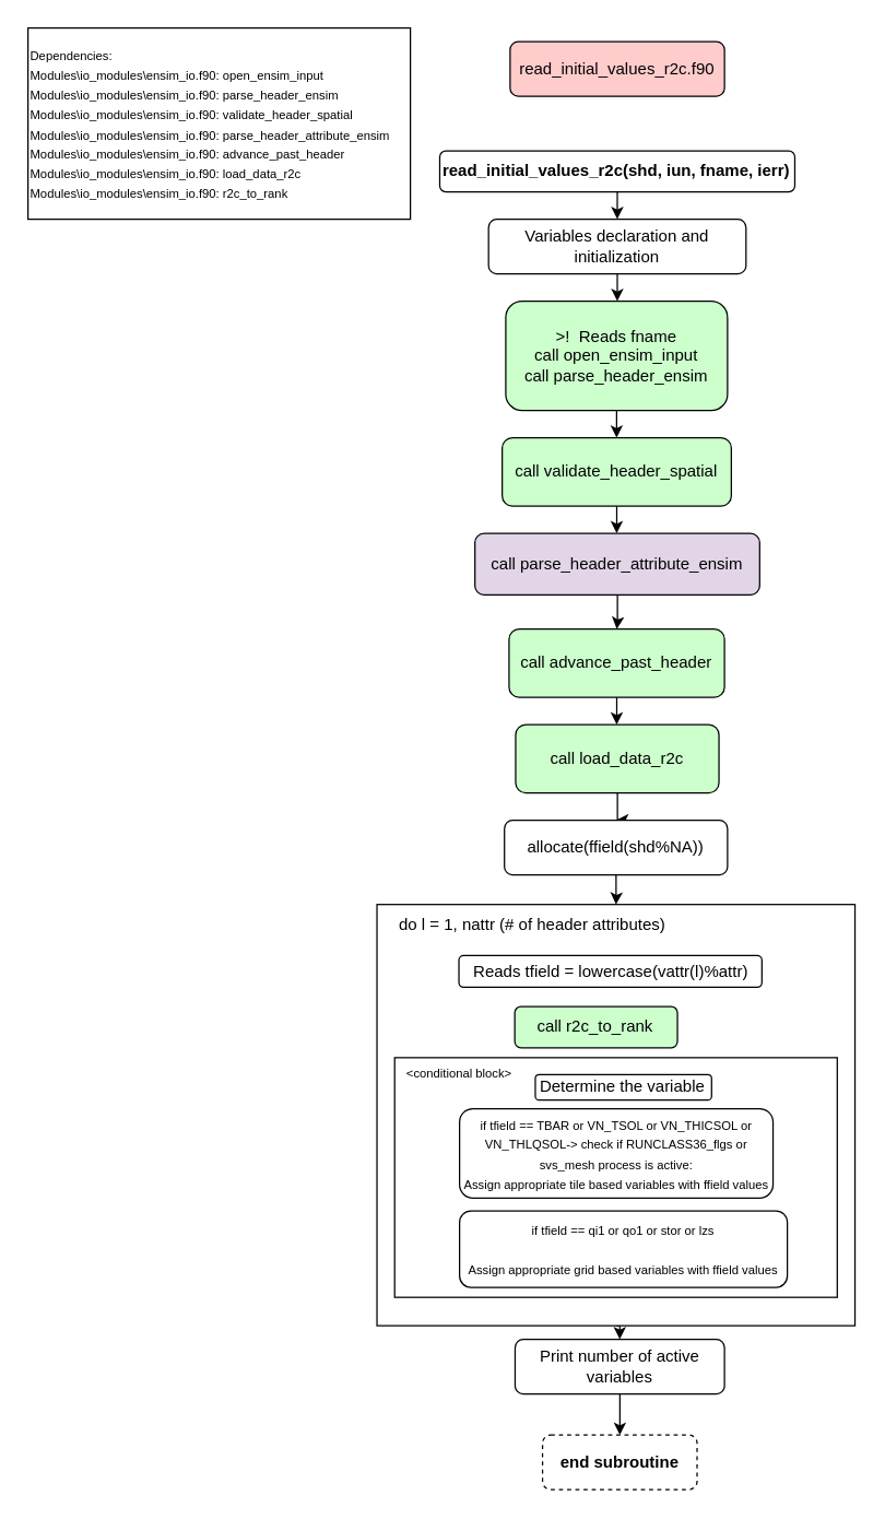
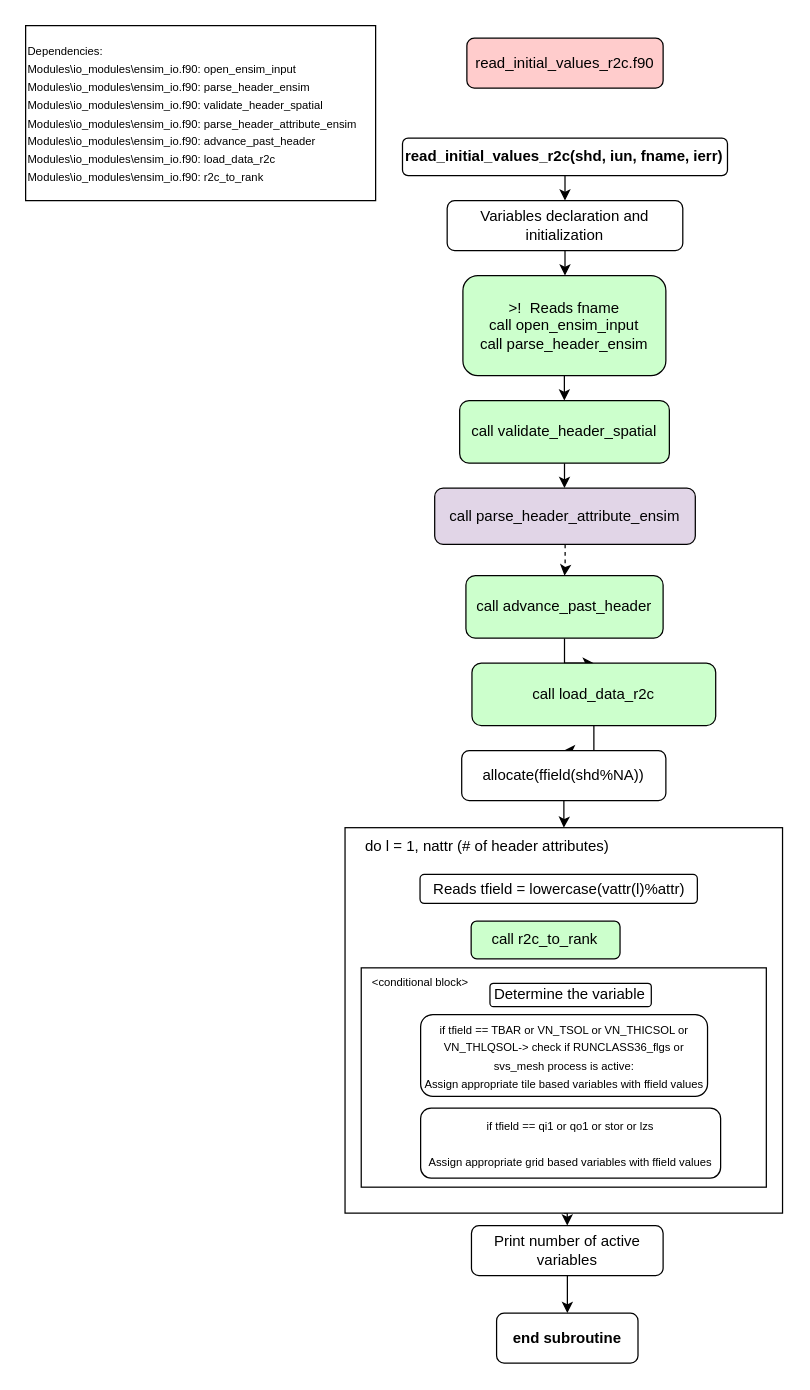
  <mxCell id="0" />
  <mxCell id="1" parent="0" />
  <mxCell id="2" value="read_initial_values_r2c.f90" style="rounded=1;whiteSpace=wrap;html=1;fillColor=#FFCCCC;" vertex="1" parent="1"><mxGeometry x="373" y="30" width="157" height="40" as="geometry" /></mxCell>
  <mxCell id="3" value="&lt;div&gt;&lt;font style=&quot;font-size: 9px;&quot;&gt;Dependencies:&lt;/font&gt;&lt;/div&gt;&lt;div&gt;&lt;div&gt;&lt;font style=&quot;font-size: 9px;&quot;&gt;Modules\io_modules\ensim_io.f90: open_ensim_input&lt;/font&gt;&lt;/div&gt;&lt;div&gt;&lt;font style=&quot;font-size: 9px;&quot;&gt;Modules\io_modules\ensim_io.f90: parse_header_ensim&lt;/font&gt;&lt;/div&gt;&lt;div&gt;&lt;font style=&quot;font-size: 9px;&quot;&gt;Modules\io_modules\ensim_io.f90: validate_header_spatial&lt;/font&gt;&lt;/div&gt;&lt;div&gt;&lt;font style=&quot;font-size: 9px;&quot;&gt;Modules\io_modules\ensim_io.f90: parse_header_attribute_ensim&lt;/font&gt;&lt;/div&gt;&lt;div&gt;&lt;font style=&quot;font-size: 9px;&quot;&gt;Modules\io_modules\ensim_io.f90: advance_past_header&lt;/font&gt;&lt;/div&gt;&lt;div&gt;&lt;font style=&quot;font-size: 9px;&quot;&gt;Modules\io_modules\ensim_io.f90: load_data_r2c&lt;/font&gt;&lt;/div&gt;&lt;div&gt;&lt;font style=&quot;font-size: 9px;&quot;&gt;Modules\io_modules\ensim_io.f90: r2c_to_rank&lt;/font&gt;&lt;/div&gt;&lt;/div&gt;" style="rounded=0;whiteSpace=wrap;html=1;align=left;" vertex="1" parent="1"><mxGeometry x="20" y="20" width="280" height="140" as="geometry" /></mxCell>
  <mxCell id="4" style="edgeStyle=orthogonalEdgeStyle;rounded=0;orthogonalLoop=1;jettySize=auto;html=1;" edge="1" parent="1" source="5" target="7"><mxGeometry relative="1" as="geometry" /></mxCell>
  <mxCell id="5" value="read_initial_values_r2c(shd, iun, fname, ierr)" style="rounded=1;whiteSpace=wrap;html=1;fontStyle=1" vertex="1" parent="1"><mxGeometry x="321.49" y="110" width="260" height="30" as="geometry" /></mxCell>
  <mxCell id="6" value="" style="edgeStyle=orthogonalEdgeStyle;rounded=0;orthogonalLoop=1;jettySize=auto;html=1;" edge="1" parent="1" source="7" target="9"><mxGeometry relative="1" as="geometry" /></mxCell>
  <mxCell id="7" value="&lt;span style=&quot;font-weight: normal;&quot;&gt;Variables declaration and initialization&lt;/span&gt;" style="rounded=1;whiteSpace=wrap;html=1;fontStyle=1" vertex="1" parent="1"><mxGeometry x="357.24" y="160" width="188.5" height="40" as="geometry" /></mxCell>
  <mxCell id="8" value="" style="edgeStyle=orthogonalEdgeStyle;rounded=0;orthogonalLoop=1;jettySize=auto;html=1;" edge="1" parent="1" source="9" target="11"><mxGeometry relative="1" as="geometry" /></mxCell>
  <mxCell id="9" value="&lt;div&gt;&lt;span style=&quot;font-weight: normal;&quot;&gt;&lt;br&gt;&lt;/span&gt;&lt;/div&gt;&lt;span style=&quot;font-weight: normal;&quot;&gt;&amp;gt;!&amp;nbsp; Reads fname&lt;/span&gt;&lt;div&gt;&lt;span style=&quot;font-weight: normal;&quot;&gt;call open_ensim_input&lt;/span&gt;&lt;/div&gt;&lt;div&gt;&lt;span style=&quot;font-weight: 400;&quot;&gt;call parse_header_ensim&lt;/span&gt;&lt;br&gt;&lt;div&gt;&lt;br&gt;&lt;/div&gt;&lt;/div&gt;" style="whiteSpace=wrap;html=1;rounded=1;fontStyle=1;fillColor=#CCFFCC;" vertex="1" parent="1"><mxGeometry x="369.83" y="220" width="162.37" height="80" as="geometry" /></mxCell>
  <mxCell id="10" value="" style="edgeStyle=orthogonalEdgeStyle;rounded=0;orthogonalLoop=1;jettySize=auto;html=1;" edge="1" parent="1" source="11" target="13"><mxGeometry relative="1" as="geometry" /></mxCell>
  <mxCell id="11" value="&lt;span style=&quot;font-weight: normal;&quot;&gt;call validate_header_spatial&lt;/span&gt;" style="whiteSpace=wrap;html=1;fillColor=#CCFFCC;rounded=1;fontStyle=1;" vertex="1" parent="1"><mxGeometry x="367.23" y="320" width="167.76" height="50" as="geometry" /></mxCell>
- <mxCell id="12" value="" style="edgeStyle=orthogonalEdgeStyle;rounded=0;orthogonalLoop=1;jettySize=auto;html=1;" edge="1" parent="1" source="13" target="15"><mxGeometry relative="1" as="geometry" /></mxCell>
+ <mxCell id="12" value="" style="edgeStyle=orthogonalEdgeStyle;rounded=0;orthogonalLoop=1;jettySize=auto;html=1;dashed=1;" edge="1" parent="1" source="13" target="15"><mxGeometry relative="1" as="geometry" /></mxCell>
  <mxCell id="13" value="&lt;span style=&quot;font-weight: normal;&quot;&gt;call parse_header_attribute_ensim&lt;/span&gt;" style="whiteSpace=wrap;html=1;fillColor=#e1d5e7;rounded=1;fontStyle=1;" vertex="1" parent="1"><mxGeometry x="347.25" y="390" width="208.5" height="45" as="geometry" /></mxCell>
  <mxCell id="14" value="" style="edgeStyle=orthogonalEdgeStyle;rounded=0;orthogonalLoop=1;jettySize=auto;html=1;" edge="1" parent="1" source="15" target="17"><mxGeometry relative="1" as="geometry" /></mxCell>
  <mxCell id="15" value="&lt;span style=&quot;font-weight: normal;&quot;&gt;call advance_past_header&lt;/span&gt;" style="whiteSpace=wrap;html=1;fillColor=#CCFFCC;rounded=1;fontStyle=1;" vertex="1" parent="1"><mxGeometry x="372.24" y="460" width="157.75" height="50" as="geometry" /></mxCell>
  <mxCell id="16" value="" style="edgeStyle=orthogonalEdgeStyle;rounded=0;orthogonalLoop=1;jettySize=auto;html=1;" edge="1" parent="1" source="17" target="23"><mxGeometry relative="1" as="geometry" /></mxCell>
- <mxCell id="17" value="&lt;span style=&quot;font-weight: normal;&quot;&gt;call load_data_r2c&lt;/span&gt;" style="whiteSpace=wrap;html=1;fillColor=#CCFFCC;rounded=1;fontStyle=1;" vertex="1" parent="1"><mxGeometry x="377.06" y="530" width="148.88" height="50" as="geometry" /></mxCell>
+ <mxCell id="17" value="&lt;span style=&quot;font-weight: normal;&quot;&gt;call load_data_r2c&lt;/span&gt;" style="whiteSpace=wrap;html=1;fillColor=#CCFFCC;rounded=1;fontStyle=1;" vertex="1" parent="1"><mxGeometry x="377.06" y="530" width="195" height="50" as="geometry" /></mxCell>
  <mxCell id="18" value="" style="edgeStyle=orthogonalEdgeStyle;rounded=0;orthogonalLoop=1;jettySize=auto;html=1;" edge="1" parent="1" source="19" target="21"><mxGeometry relative="1" as="geometry" /></mxCell>
  <mxCell id="19" value="&lt;span style=&quot;font-weight: 400;&quot;&gt;Print number of active variables&lt;/span&gt;" style="whiteSpace=wrap;html=1;fillColor=#FFFFFF;rounded=1;fontStyle=1;" vertex="1" parent="1"><mxGeometry x="376.67" y="980" width="153.32" height="40" as="geometry" /></mxCell>
  <mxCell id="20" style="edgeStyle=orthogonalEdgeStyle;rounded=0;orthogonalLoop=1;jettySize=auto;html=1;entryX=0.5;entryY=0;entryDx=0;entryDy=0;exitX=0.5;exitY=1;exitDx=0;exitDy=0;" edge="1" parent="1" source="27" target="19"><mxGeometry relative="1" as="geometry"><mxPoint x="468.7" y="1050" as="sourcePoint" /></mxGeometry></mxCell>
- <mxCell id="21" value="end subroutine" style="whiteSpace=wrap;html=1;fillColor=#FFFFFF;rounded=1;fontStyle=1;dashed=1;" vertex="1" parent="1"><mxGeometry x="396.77" y="1050" width="113.13" height="40" as="geometry" /></mxCell>
+ <mxCell id="21" value="end subroutine" style="whiteSpace=wrap;html=1;fillColor=#FFFFFF;rounded=1;fontStyle=1;" vertex="1" parent="1"><mxGeometry x="396.77" y="1050" width="113.13" height="40" as="geometry" /></mxCell>
  <mxCell id="22" style="edgeStyle=orthogonalEdgeStyle;rounded=0;orthogonalLoop=1;jettySize=auto;html=1;entryX=0.5;entryY=0;entryDx=0;entryDy=0;" edge="1" parent="1" source="23" target="27"><mxGeometry relative="1" as="geometry"><mxPoint x="454" y="720" as="targetPoint" /></mxGeometry></mxCell>
  <mxCell id="23" value="&lt;span style=&quot;font-weight: normal;&quot;&gt;allocate(ffield(shd%NA))&lt;/span&gt;" style="whiteSpace=wrap;html=1;fillColor=#FFFFFF;rounded=1;fontStyle=1;" vertex="1" parent="1"><mxGeometry x="368.86" y="600" width="163.34" height="40" as="geometry" /></mxCell>
  <mxCell id="24" value="" style="group" vertex="1" connectable="0" parent="1"><mxGeometry x="275.53" y="670" width="350" height="300" as="geometry" /></mxCell>
  <mxCell id="25" style="edgeStyle=orthogonalEdgeStyle;rounded=0;orthogonalLoop=1;jettySize=auto;html=1;exitX=0.5;exitY=1;exitDx=0;exitDy=0;entryX=0.481;entryY=0.018;entryDx=0;entryDy=0;entryPerimeter=0;" edge="1" parent="24" target="27"><mxGeometry relative="1" as="geometry"><mxPoint x="172.41" y="9.674" as="sourcePoint" /></mxGeometry></mxCell>
  <mxCell id="26" value="" style="group" vertex="1" connectable="0" parent="24"><mxGeometry y="29.029" width="350.0" height="270.971" as="geometry" /></mxCell>
  <mxCell id="27" value="" style="rounded=0;whiteSpace=wrap;html=1;" vertex="1" parent="26"><mxGeometry y="-37.375" width="350.0" height="308.346" as="geometry" /></mxCell>
  <mxCell id="28" value="&lt;span style=&quot;font-weight: 400;&quot;&gt;Reads&amp;nbsp;tfield = lowercase(vattr(l)%attr)&lt;/span&gt;" style="whiteSpace=wrap;html=1;fillColor=#FFFFFF;rounded=1;fontStyle=1;" vertex="1" parent="26"><mxGeometry x="60.0" y="0.003" width="221.85" height="23.243" as="geometry" /></mxCell>
  <mxCell id="29" value="&lt;span style=&quot;font-weight: 400;&quot;&gt;call r2c_to_rank&lt;/span&gt;" style="whiteSpace=wrap;html=1;fillColor=#CCFFCC;rounded=1;fontStyle=1;" vertex="1" parent="26"><mxGeometry x="100.89" y="37.372" width="119.11" height="30.108" as="geometry" /></mxCell>
  <mxCell id="30" value="" style="rounded=0;whiteSpace=wrap;html=1;" vertex="1" parent="26"><mxGeometry x="12.96" y="74.75" width="324.07" height="175.458" as="geometry" /></mxCell>
  <mxCell id="31" value="Determine the variable" style="rounded=1;whiteSpace=wrap;html=1;" vertex="1" parent="26"><mxGeometry x="115.94" y="87.094" width="129.07" height="18.688" as="geometry" /></mxCell>
  <mxCell id="32" value="&lt;font style=&quot;font-size: 9px;&quot;&gt;if tfield == TBAR or VN_TSOL or VN_THICSOL or VN_THLQSOL-&amp;gt; check if RUNCLASS36_flgs or svs_mesh process is active:&lt;/font&gt;&lt;div&gt;&lt;span style=&quot;font-size: 9px; background-color: initial;&quot;&gt;Assign appropriate tile based variables with&amp;nbsp;&lt;/span&gt;&lt;span style=&quot;font-size: 9px; background-color: initial;&quot;&gt;ffield values&lt;/span&gt;&lt;br&gt;&lt;/div&gt;" style="rounded=1;whiteSpace=wrap;html=1;" vertex="1" parent="26"><mxGeometry x="60.47" y="112.126" width="229.53" height="65.407" as="geometry" /></mxCell>
  <mxCell id="33" value="&lt;font style=&quot;font-size: 9px;&quot;&gt;if tfield == qi1 or&amp;nbsp;qo1 or&amp;nbsp;stor or&amp;nbsp;lzs&lt;/font&gt;&lt;div&gt;&lt;font style=&quot;font-size: 9px;&quot;&gt;&lt;br&gt;&lt;/font&gt;&lt;/div&gt;&lt;div&gt;&lt;font style=&quot;font-size: 9px;&quot;&gt;Assign appropriate grid based variables with&amp;nbsp;&lt;span style=&quot;background-color: initial;&quot;&gt;ffield values&lt;/span&gt;&lt;/font&gt;&lt;/div&gt;" style="rounded=1;whiteSpace=wrap;html=1;" vertex="1" parent="26"><mxGeometry x="60.47" y="186.876" width="240.0" height="56.063" as="geometry" /></mxCell>
  <mxCell id="34" value="&lt;font style=&quot;font-size: 9px;&quot;&gt;&amp;lt;conditional block&amp;gt;&lt;/font&gt;" style="text;html=1;align=center;verticalAlign=middle;whiteSpace=wrap;rounded=0;" vertex="1" parent="26"><mxGeometry y="74.749" width="120.0" height="22.026" as="geometry" /></mxCell>
  <mxCell id="35" value="do l = 1, nattr (# of header attributes)" style="text;html=1;align=center;verticalAlign=middle;whiteSpace=wrap;rounded=0;" vertex="1" parent="26"><mxGeometry x="8.89" y="-29.029" width="211.109" height="14.771" as="geometry" /></mxCell>
